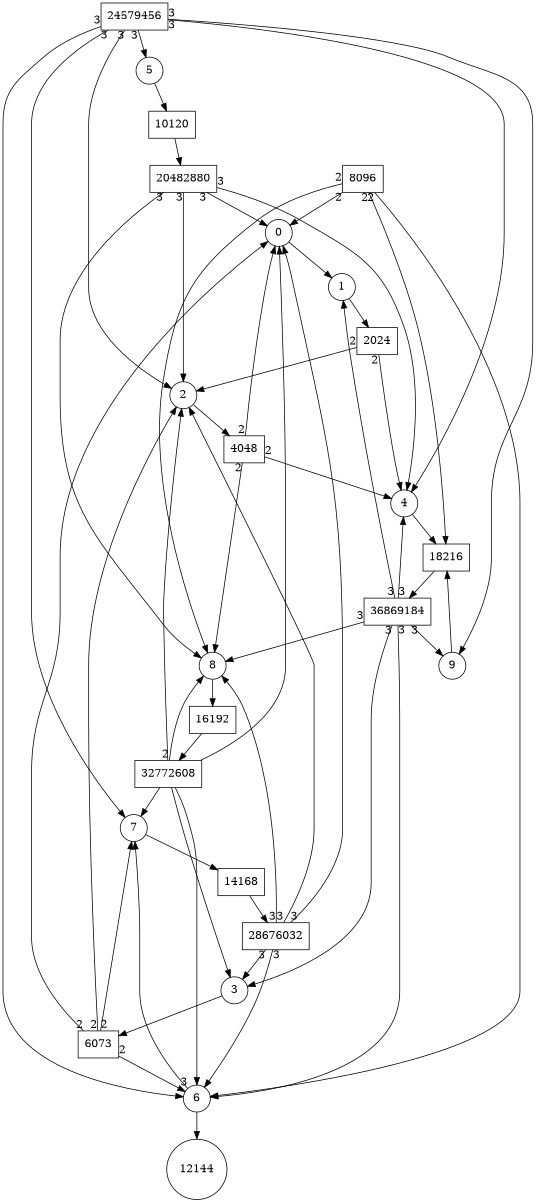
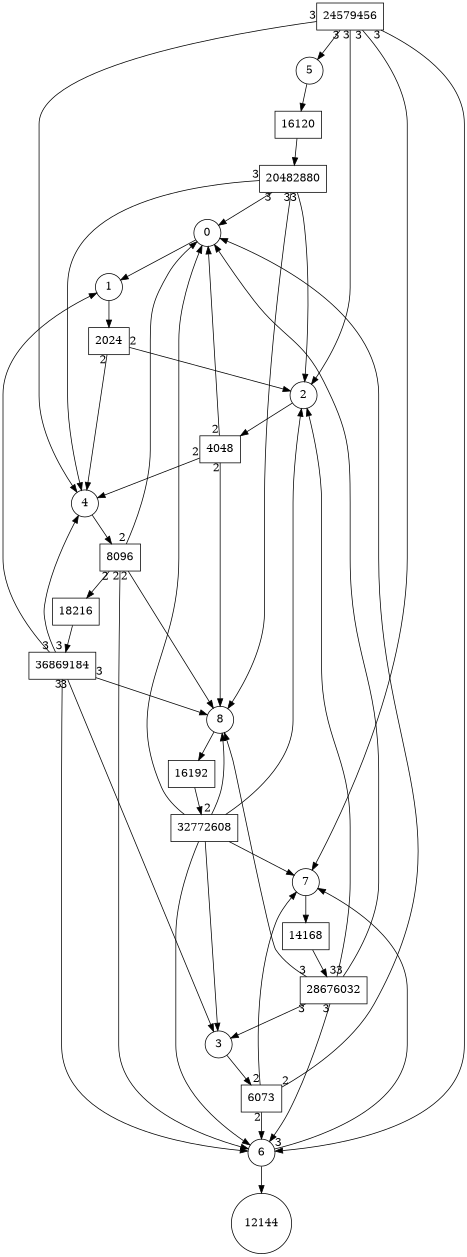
  digraph {
    node [shape=box]
    edge [taillabel=3]
    0 [shape=circle]
    1 [shape=circle]
    2024
    2 [shape=circle]
    4 [shape=circle]
    4048
    8 [shape=circle]
    3 [shape=circle]
    n9 [label=6073]
    6 [shape=circle]
    7 [shape=circle]
    8096
    18216
    5 [shape=circle]
-   10120
+   10120 [label=16120]
    20482880
    12144 [shape=circle]
    14168
    28676032
    16192
    32772608
-   9 [shape=circle]
    36869184
    24579456
    0 -> 1 [taillabel=""]
    1 -> 2024 [taillabel=""]
    2024 -> 2 [taillabel=2]
    2024 -> 4 [taillabel=2]
    2 -> 4048 [taillabel=""]
-   4 -> 18216 [taillabel=""]
+   4 -> 8096 [taillabel=""]
    4048 -> 0 [taillabel=2]
    4048 -> 4 [taillabel=2]
    4048 -> 8 [taillabel=2]
    8 -> 16192 [taillabel=""]
    3 -> n9 [taillabel=""]
    n9 -> 0 [taillabel=2]
-   n9 -> 2 [taillabel=2]
    n9 -> 6 [taillabel=2]
    n9 -> 7 [taillabel=2]
    6 -> 7
    6 -> 12144 [taillabel=""]
    7 -> 14168 [taillabel=""]
    8096 -> 0 [taillabel=2]
    8096 -> 8 [taillabel=2]
    8096 -> 6 [taillabel=2]
    8096 -> 18216 [taillabel=2]
    18216 -> 36869184 [taillabel=""]
    5 -> 10120 [taillabel=""]
    10120 -> 20482880 [taillabel=""]
    20482880 -> 0
    20482880 -> 2
    20482880 -> 4
    20482880 -> 8
    14168 -> 28676032 [taillabel=""]
    28676032 -> 0
    28676032 -> 2
    28676032 -> 8
    28676032 -> 3
    28676032 -> 6
    16192 -> 32772608 [taillabel=""]
    32772608 -> 0 [taillabel=""]
    32772608 -> 2 [taillabel=""]
    32772608 -> 8 [taillabel=2]
    32772608 -> 3 [taillabel=""]
    32772608 -> 6 [taillabel=""]
    32772608 -> 7 [taillabel=""]
-   9 -> 18216 [taillabel=""]
    36869184 -> 1
    36869184 -> 4
    36869184 -> 8
    36869184 -> 3
    36869184 -> 6
-   36869184 -> 9
    24579456 -> 2
    24579456 -> 4
    24579456 -> 6
    24579456 -> 7
    24579456 -> 5
-   24579456 -> 9
  }
